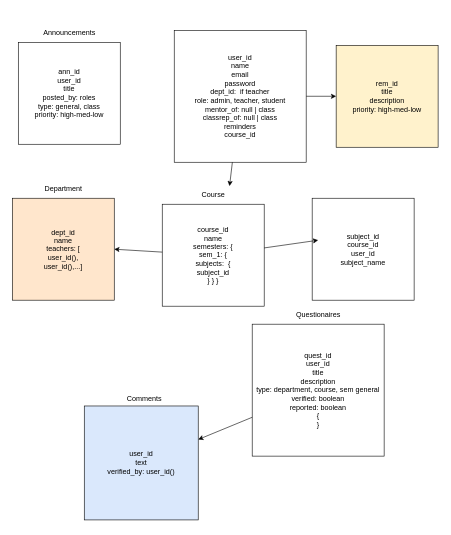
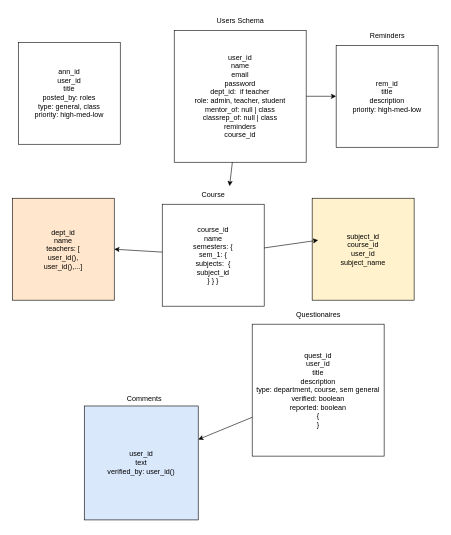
  <mxCell id="0" />
  <mxCell id="1" parent="0" />
  <mxCell id="2" style="edgeStyle=none;html=1;" parent="1" source="4" target="8" edge="1"><mxGeometry relative="1" as="geometry" /></mxCell>
  <mxCell id="3" value="" style="group" parent="1" vertex="1" connectable="0"><mxGeometry x="290" y="20" width="220" height="250" as="geometry" /></mxCell>
  <mxCell id="4" value="&lt;div style=&quot;&quot;&gt;&lt;span style=&quot;background-color: initial;&quot;&gt;user_id&lt;/span&gt;&lt;br&gt;&lt;/div&gt;&lt;div style=&quot;&quot;&gt;&lt;span style=&quot;background-color: initial;&quot;&gt;name&lt;/span&gt;&lt;/div&gt;&lt;div style=&quot;&quot;&gt;&lt;span style=&quot;background-color: initial;&quot;&gt;email&lt;/span&gt;&lt;/div&gt;&lt;div style=&quot;&quot;&gt;&lt;span style=&quot;background-color: initial;&quot;&gt;password&lt;/span&gt;&lt;/div&gt;&lt;div style=&quot;&quot;&gt;&lt;span style=&quot;background-color: initial;&quot;&gt;dept_id:&amp;nbsp; if teacher&lt;/span&gt;&lt;/div&gt;&lt;div style=&quot;&quot;&gt;&lt;span style=&quot;background-color: initial;&quot;&gt;role: admin, teacher, student&lt;/span&gt;&lt;/div&gt;&lt;div style=&quot;&quot;&gt;&lt;span style=&quot;background-color: initial;&quot;&gt;mentor_of: null | class&lt;/span&gt;&lt;/div&gt;&lt;div style=&quot;&quot;&gt;&lt;span style=&quot;background-color: initial;&quot;&gt;classrep_of: null | class&lt;/span&gt;&lt;/div&gt;&lt;div style=&quot;&quot;&gt;&lt;span style=&quot;background-color: initial;&quot;&gt;reminders&lt;/span&gt;&lt;br&gt;&lt;/div&gt;&lt;div style=&quot;&quot;&gt;&lt;span style=&quot;background-color: initial;&quot;&gt;course_id&lt;/span&gt;&lt;/div&gt;" style="whiteSpace=wrap;html=1;aspect=fixed;align=center;" parent="3" vertex="1"><mxGeometry y="30" width="220" height="220" as="geometry" /></mxCell>
+ <mxCell id="5" value="Users Schema" style="text;html=1;align=center;verticalAlign=middle;resizable=0;points=[];autosize=1;strokeColor=none;fillColor=none;" parent="3" vertex="1"><mxGeometry x="60" width="100" height="30" as="geometry" /></mxCell>
  <mxCell id="6" value="" style="group" parent="1" vertex="1" connectable="0"><mxGeometry x="560" y="45" width="170" height="200" as="geometry" /></mxCell>
- <mxCell id="8" value="rem_id&lt;br&gt;title&lt;br&gt;description&lt;br&gt;priority: high-med-low" style="whiteSpace=wrap;html=1;aspect=fixed;fillColor=#fff2cc;" parent="6" vertex="1"><mxGeometry y="30" width="170" height="170" as="geometry" /></mxCell>
+ <mxCell id="7" value="Reminders" style="text;html=1;align=center;verticalAlign=middle;resizable=0;points=[];autosize=1;strokeColor=none;fillColor=none;" parent="6" vertex="1"><mxGeometry x="45" width="80" height="30" as="geometry" /></mxCell>
+ <mxCell id="8" value="rem_id&lt;br&gt;title&lt;br&gt;description&lt;br&gt;priority: high-med-low" style="whiteSpace=wrap;html=1;aspect=fixed;" parent="6" vertex="1"><mxGeometry y="30" width="170" height="170" as="geometry" /></mxCell>
  <mxCell id="9" value="" style="group" parent="1" vertex="1" connectable="0"><mxGeometry x="30" y="40" width="170" height="200" as="geometry" /></mxCell>
- <mxCell id="10" value="Announcements" style="text;html=1;align=center;verticalAlign=middle;resizable=0;points=[];autosize=1;strokeColor=none;fillColor=none;" parent="9" vertex="1"><mxGeometry x="30" width="110" height="30" as="geometry" /></mxCell>
  <mxCell id="11" value="ann_id&lt;br&gt;user_id&lt;br&gt;title&lt;br&gt;posted_by: roles&lt;br&gt;type: general, class&lt;br&gt;priority: high-med-low" style="whiteSpace=wrap;html=1;aspect=fixed;" parent="9" vertex="1"><mxGeometry y="30" width="170" height="170" as="geometry" /></mxCell>
  <mxCell id="12" value="" style="group" parent="1" vertex="1" connectable="0"><mxGeometry x="420" y="510" width="220" height="250" as="geometry" /></mxCell>
  <mxCell id="13" value="Questionaires" style="text;html=1;align=center;verticalAlign=middle;resizable=0;points=[];autosize=1;strokeColor=none;fillColor=none;rotation=0;" parent="12" vertex="1"><mxGeometry x="60" width="100" height="30" as="geometry" /></mxCell>
  <mxCell id="14" value="quest_id&lt;br&gt;user_id&lt;br&gt;title&lt;br&gt;description&lt;br&gt;type: department, course, sem general&lt;br&gt;verified: boolean&lt;br&gt;reported: boolean&lt;br&gt;{&lt;br&gt;}" style="whiteSpace=wrap;html=1;aspect=fixed;" parent="12" vertex="1"><mxGeometry y="30" width="220" height="220" as="geometry" /></mxCell>
  <mxCell id="15" value="" style="group" parent="1" vertex="1" connectable="0"><mxGeometry x="140" y="650" width="190" height="220" as="geometry" /></mxCell>
  <mxCell id="16" value="Comments" style="text;html=1;align=center;verticalAlign=middle;resizable=0;points=[];autosize=1;strokeColor=none;fillColor=none;rotation=0;" parent="15" vertex="1"><mxGeometry x="60.455" width="80" height="30" as="geometry" /></mxCell>
  <mxCell id="17" value="user_id&lt;br&gt;text&lt;br&gt;verified_by: user_id()" style="whiteSpace=wrap;html=1;aspect=fixed;fillColor=#dae8fc;" parent="15" vertex="1"><mxGeometry y="26.4" width="190" height="190" as="geometry" /></mxCell>
  <mxCell id="18" value="" style="edgeStyle=none;html=1;" parent="1" source="14" target="17" edge="1"><mxGeometry relative="1" as="geometry" /></mxCell>
  <mxCell id="19" value="" style="group" parent="1" vertex="1" connectable="0"><mxGeometry x="20" y="300" width="170" height="200" as="geometry" /></mxCell>
- <mxCell id="20" value="Department" style="text;html=1;align=center;verticalAlign=middle;resizable=0;points=[];autosize=1;strokeColor=none;fillColor=none;" parent="19" vertex="1"><mxGeometry x="40" width="90" height="30" as="geometry" /></mxCell>
  <mxCell id="21" value="dept_id&lt;br&gt;name&lt;br&gt;teachers: [&lt;br&gt;user_id(),&lt;br&gt;user_id(),...]" style="whiteSpace=wrap;html=1;aspect=fixed;fillColor=#ffe6cc;" parent="19" vertex="1"><mxGeometry y="30" width="170" height="170" as="geometry" /></mxCell>
  <mxCell id="22" value="" style="group" parent="1" vertex="1" connectable="0"><mxGeometry x="270" y="310" width="170" height="200" as="geometry" /></mxCell>
  <mxCell id="23" value="Course" style="text;html=1;align=center;verticalAlign=middle;resizable=0;points=[];autosize=1;strokeColor=none;fillColor=none;" parent="22" vertex="1"><mxGeometry x="55" width="60" height="30" as="geometry" /></mxCell>
  <mxCell id="24" value="course_id&lt;br&gt;name&lt;br&gt;semesters: {&lt;br&gt;sem_1: {&lt;br&gt;subjects:&amp;nbsp; {&lt;br&gt;subject_id &lt;br&gt;} } }" style="whiteSpace=wrap;html=1;aspect=fixed;" parent="22" vertex="1"><mxGeometry y="30" width="170" height="170" as="geometry" /></mxCell>
  <mxCell id="25" value="" style="group" parent="1" vertex="1" connectable="0"><mxGeometry x="520" y="300" width="170" height="200" as="geometry" /></mxCell>
- <mxCell id="26" value="subject_id&lt;br&gt;course_id&lt;br&gt;user_id&lt;br&gt;subject_name" style="whiteSpace=wrap;html=1;aspect=fixed;" parent="25" vertex="1"><mxGeometry y="30" width="170" height="170" as="geometry" /></mxCell>
+ <mxCell id="26" value="subject_id&lt;br&gt;course_id&lt;br&gt;user_id&lt;br&gt;subject_name" style="whiteSpace=wrap;html=1;aspect=fixed;fillColor=#fff2cc;" parent="25" vertex="1"><mxGeometry y="30" width="170" height="170" as="geometry" /></mxCell>
  <mxCell id="27" style="edgeStyle=none;html=1;entryX=0.954;entryY=-0.008;entryDx=0;entryDy=0;entryPerimeter=0;" parent="1" source="4" target="23" edge="1"><mxGeometry relative="1" as="geometry"><mxPoint x="410" y="320" as="targetPoint" /></mxGeometry></mxCell>
  <mxCell id="28" style="edgeStyle=none;html=1;" parent="1" source="24" edge="1"><mxGeometry relative="1" as="geometry"><mxPoint x="530" y="400" as="targetPoint" /></mxGeometry></mxCell>
  <mxCell id="29" style="edgeStyle=none;html=1;entryX=1;entryY=0.5;entryDx=0;entryDy=0;" parent="1" source="24" target="21" edge="1"><mxGeometry relative="1" as="geometry" /></mxCell>
